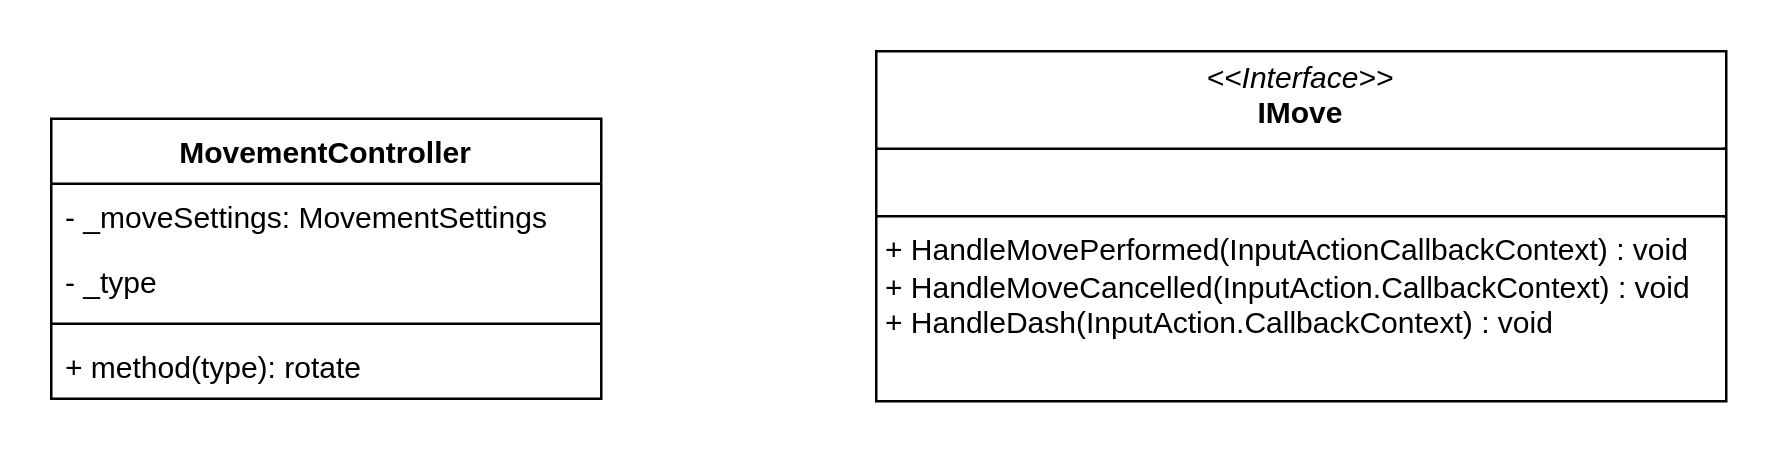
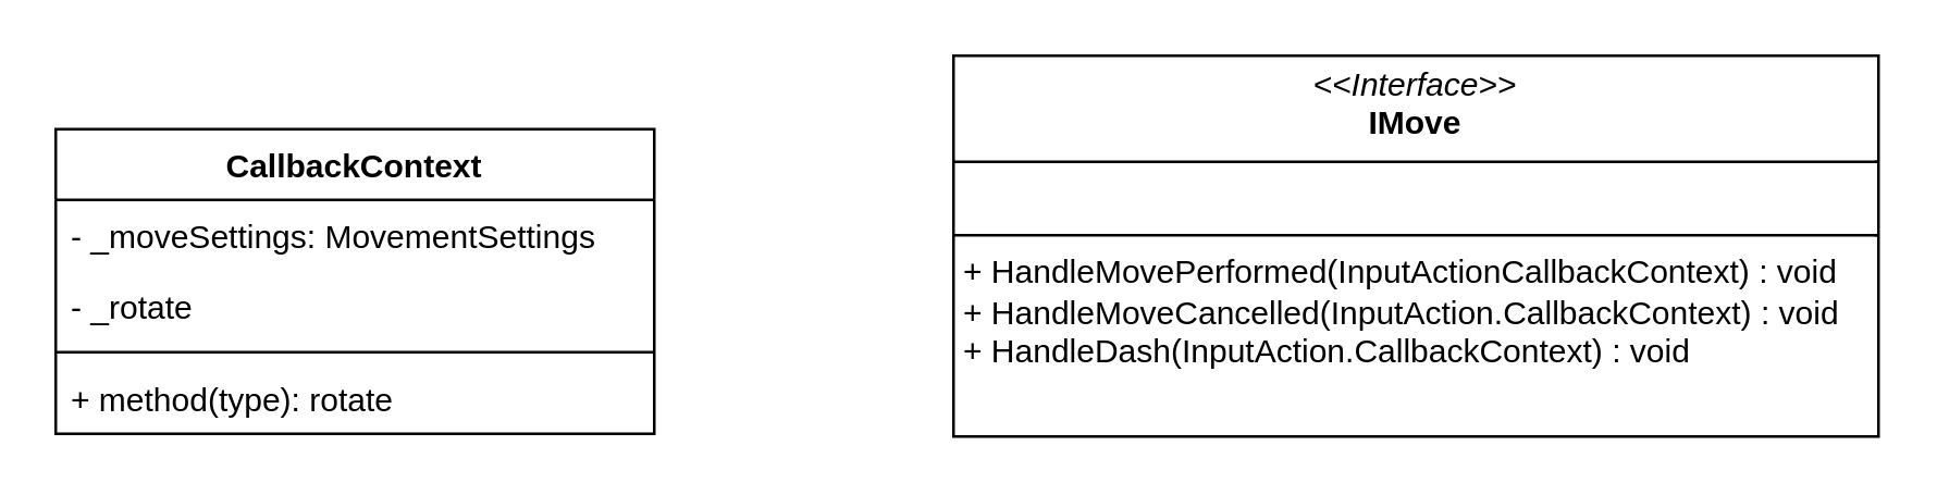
  <mxCell id="0" />
  <mxCell id="1" parent="0" />
- <mxCell id="2" value="MovementController" style="swimlane;fontStyle=1;align=center;verticalAlign=top;childLayout=stackLayout;horizontal=1;startSize=26;horizontalStack=0;resizeParent=1;resizeParentMax=0;resizeLast=0;collapsible=1;marginBottom=0;whiteSpace=wrap;html=1;" vertex="1" parent="1"><mxGeometry x="20" y="47" width="220" height="112" as="geometry" /></mxCell>
+ <mxCell id="2" value="CallbackContext" style="swimlane;fontStyle=1;align=center;verticalAlign=top;childLayout=stackLayout;horizontal=1;startSize=26;horizontalStack=0;resizeParent=1;resizeParentMax=0;resizeLast=0;collapsible=1;marginBottom=0;whiteSpace=wrap;html=1;" vertex="1" parent="1"><mxGeometry x="20" y="47" width="220" height="112" as="geometry" /></mxCell>
  <mxCell id="3" value="- _moveSettings: MovementSettings" style="text;strokeColor=none;fillColor=none;align=left;verticalAlign=top;spacingLeft=4;spacingRight=4;overflow=hidden;rotatable=0;points=[[0,0.5],[1,0.5]];portConstraint=eastwest;whiteSpace=wrap;html=1;" vertex="1" parent="2"><mxGeometry y="26" width="220" height="26" as="geometry" /></mxCell>
- <mxCell id="4" value="- _type" style="text;strokeColor=none;fillColor=none;align=left;verticalAlign=top;spacingLeft=4;spacingRight=4;overflow=hidden;rotatable=0;points=[[0,0.5],[1,0.5]];portConstraint=eastwest;whiteSpace=wrap;html=1;" vertex="1" parent="2"><mxGeometry y="52" width="220" height="26" as="geometry" /></mxCell>
+ <mxCell id="4" value="- _rotate" style="text;strokeColor=none;fillColor=none;align=left;verticalAlign=top;spacingLeft=4;spacingRight=4;overflow=hidden;rotatable=0;points=[[0,0.5],[1,0.5]];portConstraint=eastwest;whiteSpace=wrap;html=1;" vertex="1" parent="2"><mxGeometry y="52" width="220" height="26" as="geometry" /></mxCell>
  <mxCell id="5" value="" style="line;strokeWidth=1;fillColor=none;align=left;verticalAlign=middle;spacingTop=-1;spacingLeft=3;spacingRight=3;rotatable=0;labelPosition=right;points=[];portConstraint=eastwest;strokeColor=inherit;" vertex="1" parent="2"><mxGeometry y="78" width="220" height="8" as="geometry" /></mxCell>
  <mxCell id="6" value="+ method(type): rotate" style="text;strokeColor=none;fillColor=none;align=left;verticalAlign=top;spacingLeft=4;spacingRight=4;overflow=hidden;rotatable=0;points=[[0,0.5],[1,0.5]];portConstraint=eastwest;whiteSpace=wrap;html=1;" vertex="1" parent="2"><mxGeometry y="86" width="220" height="26" as="geometry" /></mxCell>
  <mxCell id="7" value="&lt;p style=&quot;margin:0px;margin-top:4px;text-align:center;&quot;&gt;&lt;i&gt;&amp;lt;&amp;lt;Interface&amp;gt;&amp;gt;&lt;/i&gt;&lt;br&gt;&lt;b&gt;IMove&lt;/b&gt;&lt;/p&gt;&lt;hr size=&quot;1&quot; style=&quot;border-style:solid;&quot;&gt;&lt;p style=&quot;margin:0px;margin-left:4px;&quot;&gt;&lt;br&gt;&lt;/p&gt;&lt;hr size=&quot;1&quot; style=&quot;border-style:solid;&quot;&gt;&lt;p style=&quot;margin:0px;margin-left:4px;&quot;&gt;+ HandleMovePerformed(InputActionCallbackContext) : void&lt;/p&gt;&lt;p style=&quot;margin:0px;margin-left:4px;&quot;&gt;+ HandleMoveCancelled(InputAction.CallbackContext) : void&lt;/p&gt;&lt;p style=&quot;margin:0px;margin-left:4px;&quot;&gt;+ HandleDash(InputAction.CallbackContext) : void&lt;/p&gt;" style="verticalAlign=top;align=left;overflow=fill;html=1;whiteSpace=wrap;" vertex="1" parent="1"><mxGeometry x="350" y="20" width="340" height="140" as="geometry" /></mxCell>
